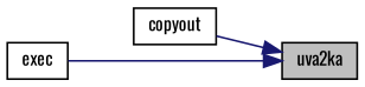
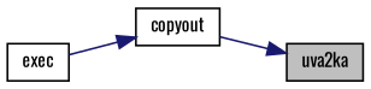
  digraph {
    fontname=Oswald
    rankdir=RL
    node [color=black fillcolor=white fontname=Oswald fontsize=10 shape=record style=filled]
    edge [color=midnightblue dir=back fontname=Oswald fontsize=10 labelfontname=Helvetica labelfontsize=10 style=solid]
    n1 [fillcolor=grey75 fontcolor=black height=0.2 label=uva2ka width=0.4]
    n2 [height=0.2 label=copyout width=0.4]
    n3 [height=0.2 label=exec width=0.4]
    n1 -> n2
-   n1 -> n3
+   n2 -> n3
  }
